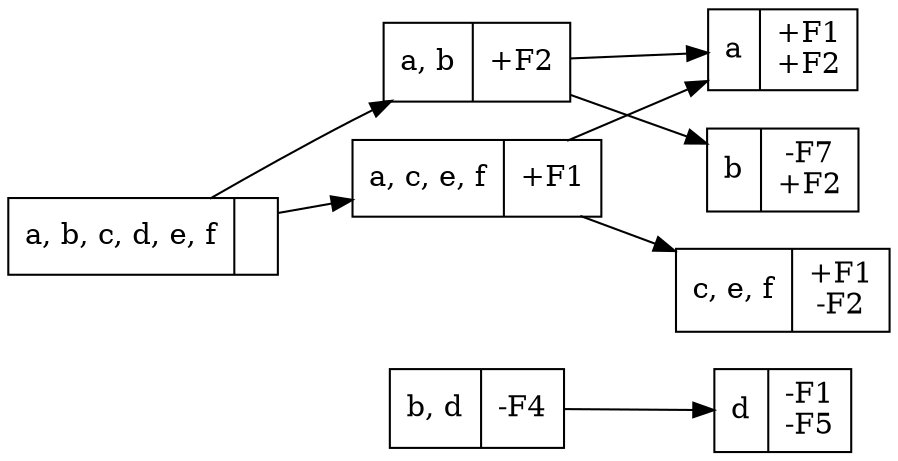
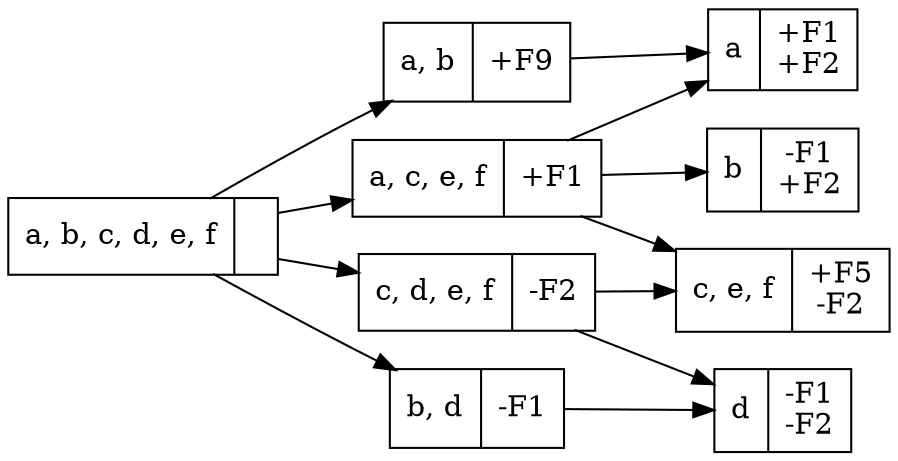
  digraph {
    rankdir=LR
    node [shape=record]
    n1 [label="{<segs> a |<feats> +F1\n+F2 }"]
-   n2 [label="{<segs> b |<feats> -F7\n+F2 }"]
-   n3 [label="{<segs> d |<feats> -F1\n-F5 }"]
+   n2 [label="{<segs> b |<feats> -F1\n+F2 }"]
+   n3 [label="{<segs> d |<feats> -F1\n-F2 }"]
    n4 [label="{<segs> a, b, c, d, e, f |<feats>  }"]
    n5 [label="{<segs> a, c, e, f |<feats> +F1 }"]
-   n6 [label="{<segs> a, b |<feats> +F2 }"]
-   n7 [label="{<segs> b, d |<feats> -F4 }"]
-   n9 [label="{<segs> c, e, f |<feats> +F1\n-F2 }"]
+   n6 [label="{<segs> a, b |<feats> +F9 }"]
+   n7 [label="{<segs> b, d |<feats> -F1 }"]
+   n8 [label="{<segs> c, d, e, f |<feats> -F2 }"]
+   n9 [label="{<segs> c, e, f |<feats> +F5\n-F2 }"]
    subgraph sub_1 {
      rank=same
      n1
      n2
      n3
    }
    n4 -> n5
    n4 -> n6
+   n4 -> n7
+   n4 -> n8
    n5 -> n1
    n5 -> n9
    n6 -> n1
-   n6 -> n2
+   n5 -> n2
    n7 -> n3
+   n8 -> n3
+   n8 -> n9
  }
